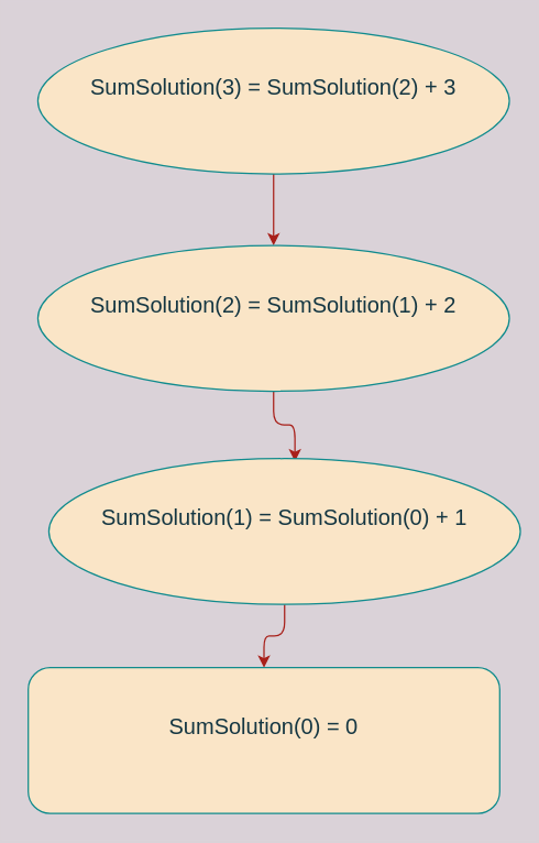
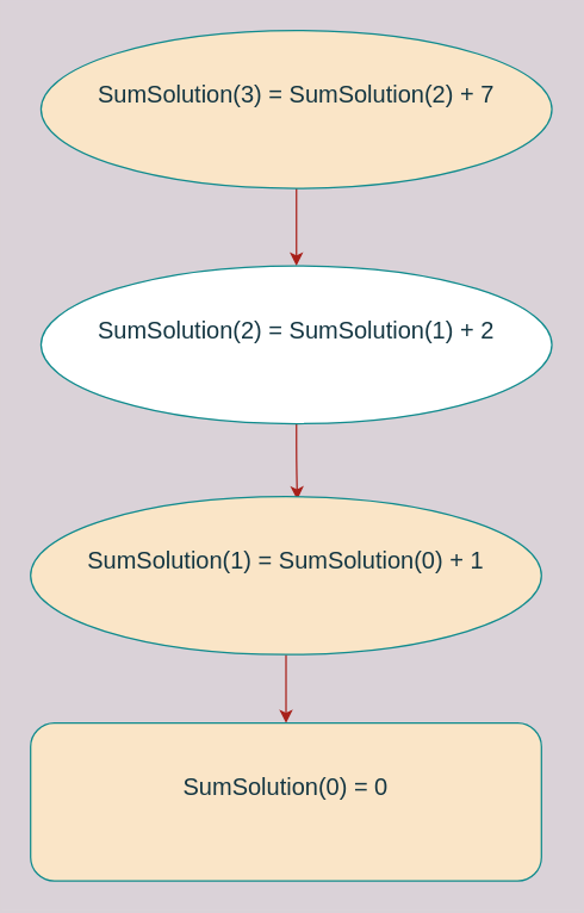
  <mxCell id="0" />
  <mxCell id="1" parent="0" />
  <mxCell id="2" style="edgeStyle=orthogonalEdgeStyle;curved=0;rounded=1;sketch=0;orthogonalLoop=1;jettySize=auto;html=1;fontColor=#143642;strokeColor=#A8201A;fillColor=#FAE5C7;" edge="1" parent="1" source="3" target="5"><mxGeometry relative="1" as="geometry" /></mxCell>
- <mxCell id="3" value="&lt;font style=&quot;font-size: 16px&quot;&gt;SumSolution(3) = SumSolution(2) + 3&lt;br&gt;&amp;nbsp;&lt;/font&gt;" style="ellipse;whiteSpace=wrap;html=1;rounded=0;sketch=0;fontColor=#143642;strokeColor=#0F8B8D;fillColor=#FAE5C7;" vertex="1" parent="1"><mxGeometry x="27" y="20" width="343" height="106" as="geometry" /></mxCell>
+ <mxCell id="3" value="&lt;font style=&quot;font-size: 16px&quot;&gt;SumSolution(3) = SumSolution(2) + 7&lt;br&gt;&amp;nbsp;&lt;/font&gt;" style="ellipse;whiteSpace=wrap;html=1;rounded=0;sketch=0;fontColor=#143642;strokeColor=#0F8B8D;fillColor=#FAE5C7;" vertex="1" parent="1"><mxGeometry x="27" y="20" width="343" height="106" as="geometry" /></mxCell>
  <mxCell id="4" style="edgeStyle=orthogonalEdgeStyle;curved=0;rounded=1;sketch=0;orthogonalLoop=1;jettySize=auto;html=1;entryX=0.522;entryY=0.019;entryDx=0;entryDy=0;entryPerimeter=0;fontColor=#143642;strokeColor=#A8201A;fillColor=#FAE5C7;" edge="1" parent="1" source="5" target="7"><mxGeometry relative="1" as="geometry" /></mxCell>
- <mxCell id="5" value="&lt;font style=&quot;font-size: 16px&quot;&gt;SumSolution(2) = SumSolution(1) + 2&lt;br&gt;&amp;nbsp;&lt;/font&gt;" style="ellipse;whiteSpace=wrap;html=1;rounded=0;sketch=0;fontColor=#143642;strokeColor=#0F8B8D;fillColor=#FAE5C7;" vertex="1" parent="1"><mxGeometry x="27" y="178" width="343" height="106" as="geometry" /></mxCell>
+ <mxCell id="5" value="&lt;font style=&quot;font-size: 16px&quot;&gt;SumSolution(2) = SumSolution(1) + 2&lt;br&gt;&amp;nbsp;&lt;/font&gt;" style="ellipse;whiteSpace=wrap;html=1;rounded=0;sketch=0;fontColor=#143642;strokeColor=#0F8B8D;fillColor=#ffffff;" vertex="1" parent="1"><mxGeometry x="27" y="178" width="343" height="106" as="geometry" /></mxCell>
  <mxCell id="6" style="edgeStyle=orthogonalEdgeStyle;curved=0;rounded=1;sketch=0;orthogonalLoop=1;jettySize=auto;html=1;entryX=0.5;entryY=0;entryDx=0;entryDy=0;fontColor=#143642;strokeColor=#A8201A;fillColor=#FAE5C7;" edge="1" parent="1" source="7" target="8"><mxGeometry relative="1" as="geometry" /></mxCell>
- <mxCell id="7" value="&lt;font style=&quot;font-size: 16px&quot;&gt;SumSolution(1) = SumSolution(0) + 1&lt;br&gt;&amp;nbsp;&lt;/font&gt;" style="ellipse;whiteSpace=wrap;html=1;rounded=0;sketch=0;fontColor=#143642;strokeColor=#0F8B8D;fillColor=#FAE5C7;" vertex="1" parent="1"><mxGeometry x="35" y="333" width="343" height="106" as="geometry" /></mxCell>
+ <mxCell id="7" value="&lt;font style=&quot;font-size: 16px&quot;&gt;SumSolution(1) = SumSolution(0) + 1&lt;br&gt;&amp;nbsp;&lt;/font&gt;" style="ellipse;whiteSpace=wrap;html=1;rounded=0;sketch=0;fontColor=#143642;strokeColor=#0F8B8D;fillColor=#FAE5C7;" vertex="1" parent="1"><mxGeometry x="20" y="333" width="343" height="106" as="geometry" /></mxCell>
  <mxCell id="8" value="&lt;font style=&quot;font-size: 16px&quot;&gt;SumSolution(0) = 0&lt;br&gt;&amp;nbsp;&lt;/font&gt;" style="whiteSpace=wrap;html=1;sketch=0;fontColor=#143642;strokeColor=#0F8B8D;fillColor=#FAE5C7;rounded=1;" vertex="1" parent="1"><mxGeometry x="20" y="485" width="343" height="106" as="geometry" /></mxCell>
